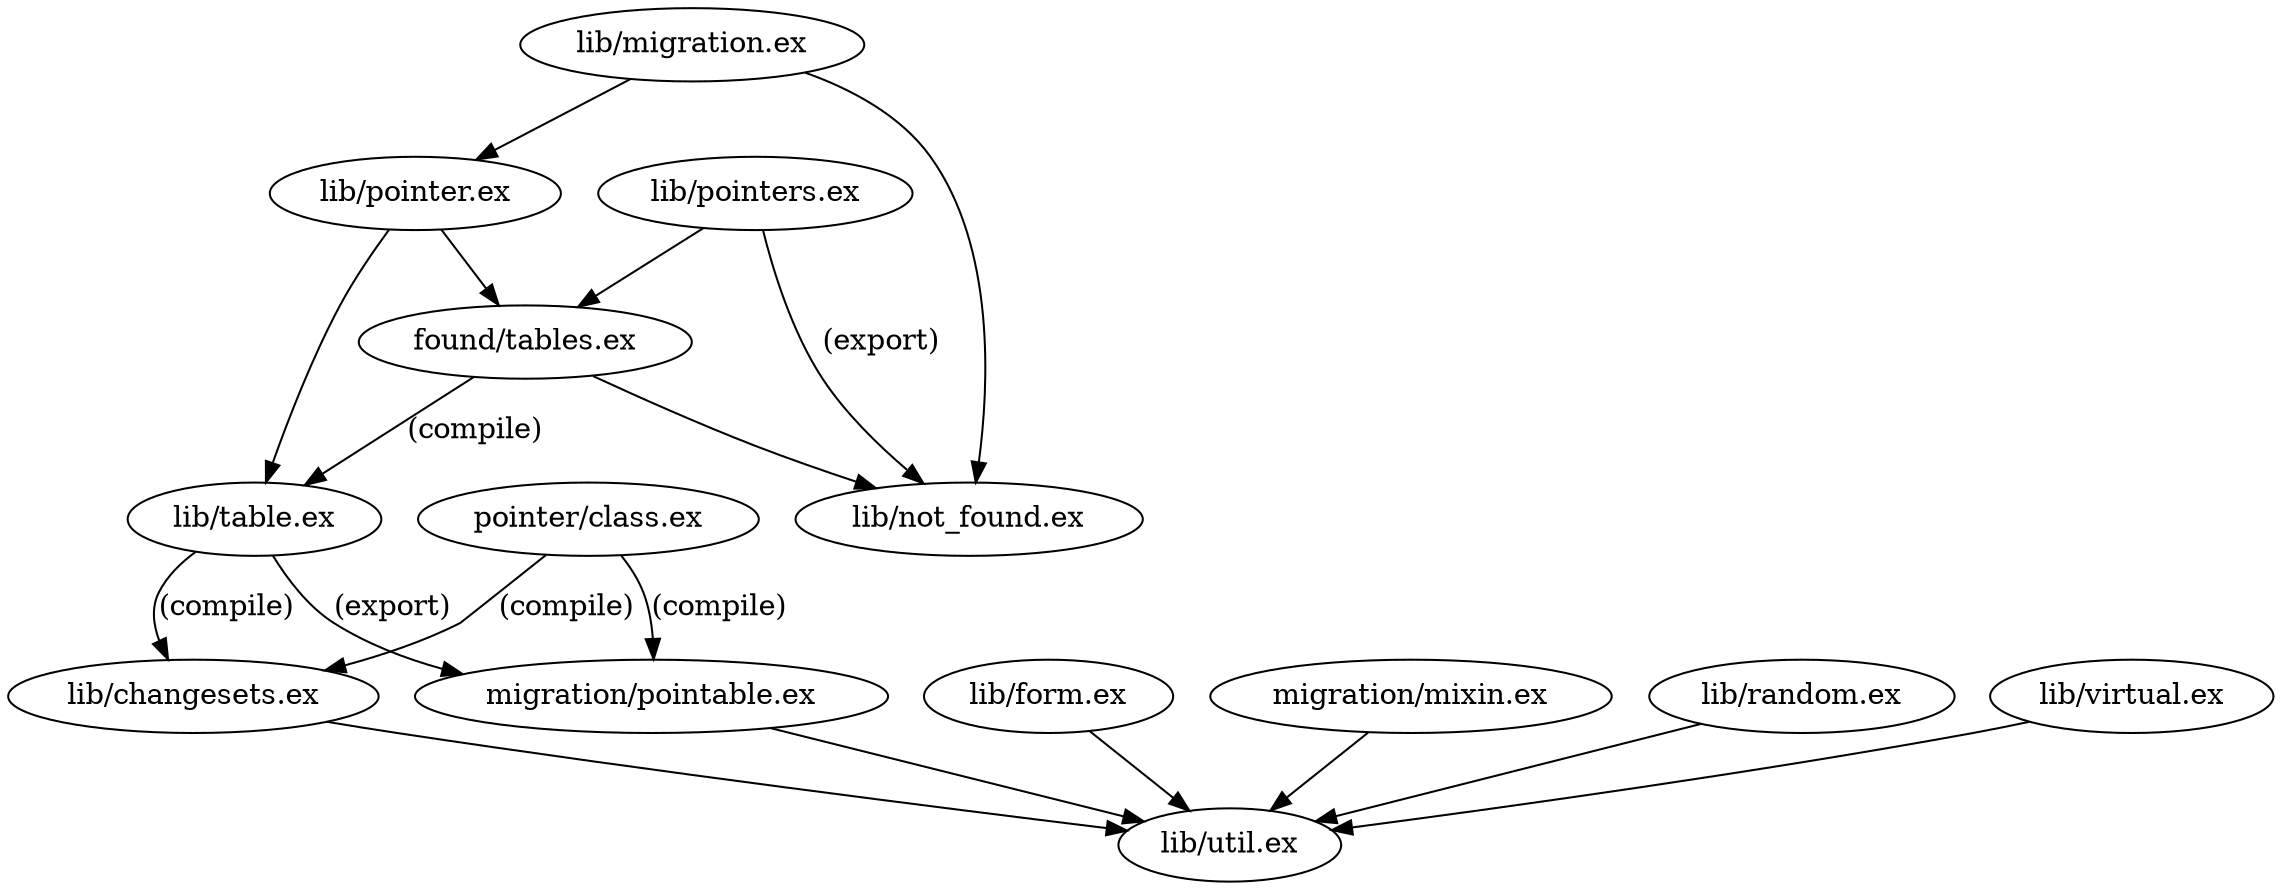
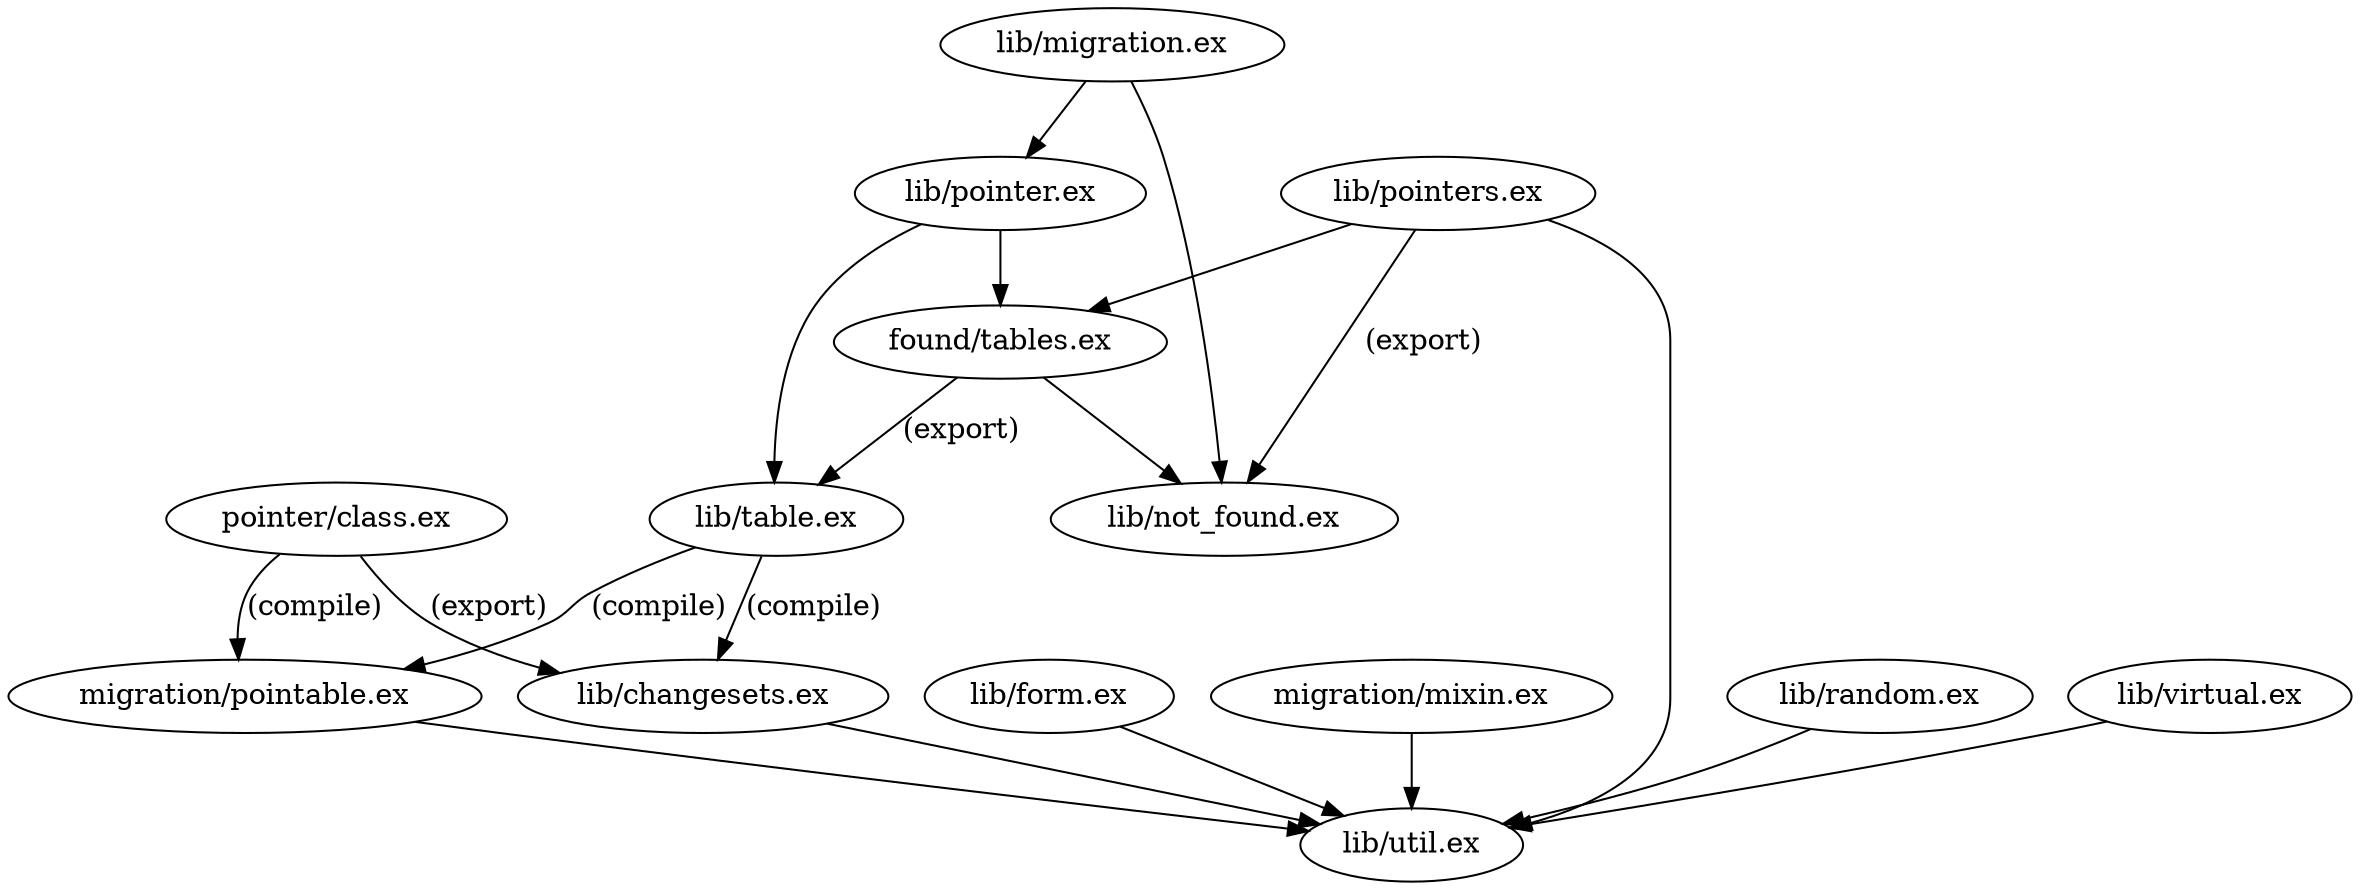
  digraph {
    "lib/changesets.ex"
    "lib/util.ex"
    n3 [label="pointer/class.ex"]
    n4 [label="migration/pointable.ex"]
    "lib/form.ex"
    "lib/migration.ex"
    "lib/pointer.ex"
    "lib/not_found.ex"
    "lib/table.ex"
    n10 [label="found/tables.ex"]
    n11 [label="migration/mixin.ex"]
    "lib/pointers.ex"
    "lib/random.ex"
    "lib/virtual.ex"
    "lib/changesets.ex" -> "lib/util.ex"
-   n3 -> "lib/changesets.ex" [label="(compile)"]
+   n3 -> "lib/changesets.ex" [label="(export)"]
    n3 -> n4 [label="(compile)"]
    n4 -> "lib/util.ex"
    "lib/form.ex" -> "lib/util.ex"
    "lib/migration.ex" -> "lib/pointer.ex"
    "lib/migration.ex" -> "lib/not_found.ex"
    "lib/pointer.ex" -> "lib/table.ex"
    "lib/pointer.ex" -> n10
    "lib/table.ex" -> "lib/changesets.ex" [label="(compile)"]
-   "lib/table.ex" -> n4 [label="(export)"]
+   "lib/table.ex" -> n4 [label="(compile)"]
    n10 -> "lib/not_found.ex"
-   n10 -> "lib/table.ex" [label="(compile)"]
+   n10 -> "lib/table.ex" [label="(export)"]
    n11 -> "lib/util.ex"
+   "lib/pointers.ex" -> "lib/util.ex"
    "lib/pointers.ex" -> "lib/not_found.ex" [label="(export)"]
    "lib/pointers.ex" -> n10
    "lib/random.ex" -> "lib/util.ex"
    "lib/virtual.ex" -> "lib/util.ex"
  }
